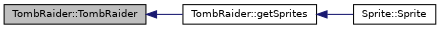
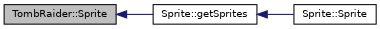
  digraph {
    rankdir=LR
    node [color=black fillcolor=white fontname=Helvetica fontsize=10 shape=record style=filled]
    edge [color=midnightblue dir=back fontname=Helvetica fontsize=10 labelfontname=Helvetica labelfontsize=10 style=solid]
-   n1 [fillcolor=grey75 fontcolor=black height=0.2 label="TombRaider::TombRaider" width=0.4]
-   n2 [height=0.2 label="TombRaider::getSprites" width=0.4]
+   n1 [fillcolor=grey75 fontcolor=black height=0.2 label="TombRaider::Sprite" width=0.4]
+   n2 [height=0.2 label="Sprite::getSprites" width=0.4]
    n3 [height=0.2 label="Sprite::Sprite" width=0.4]
    n1 -> n2
    n2 -> n3
  }
